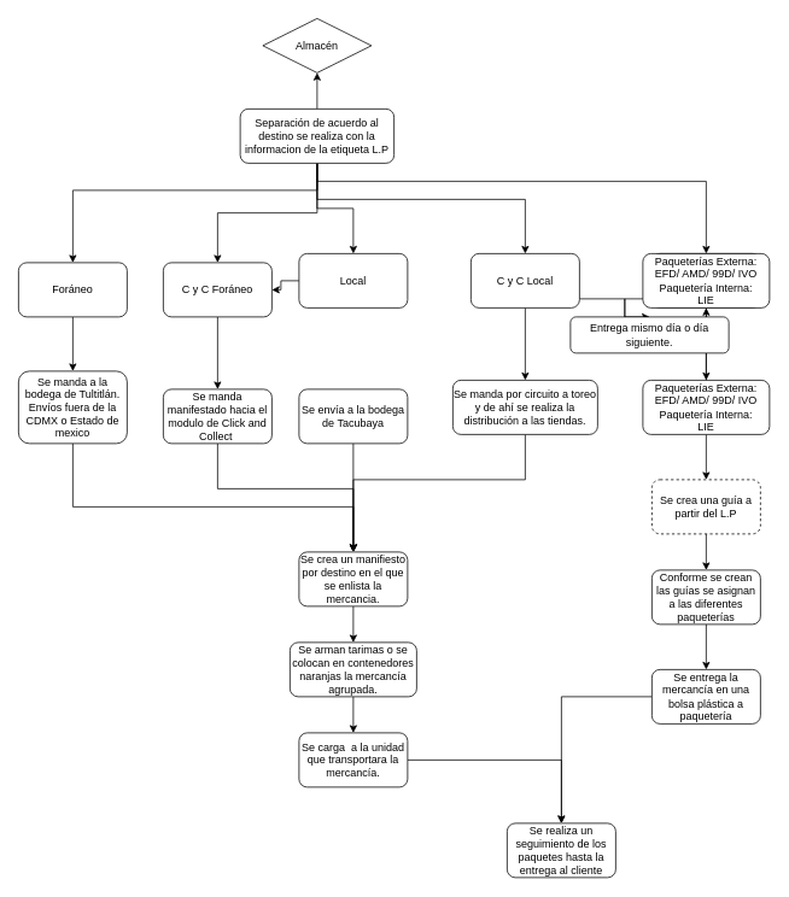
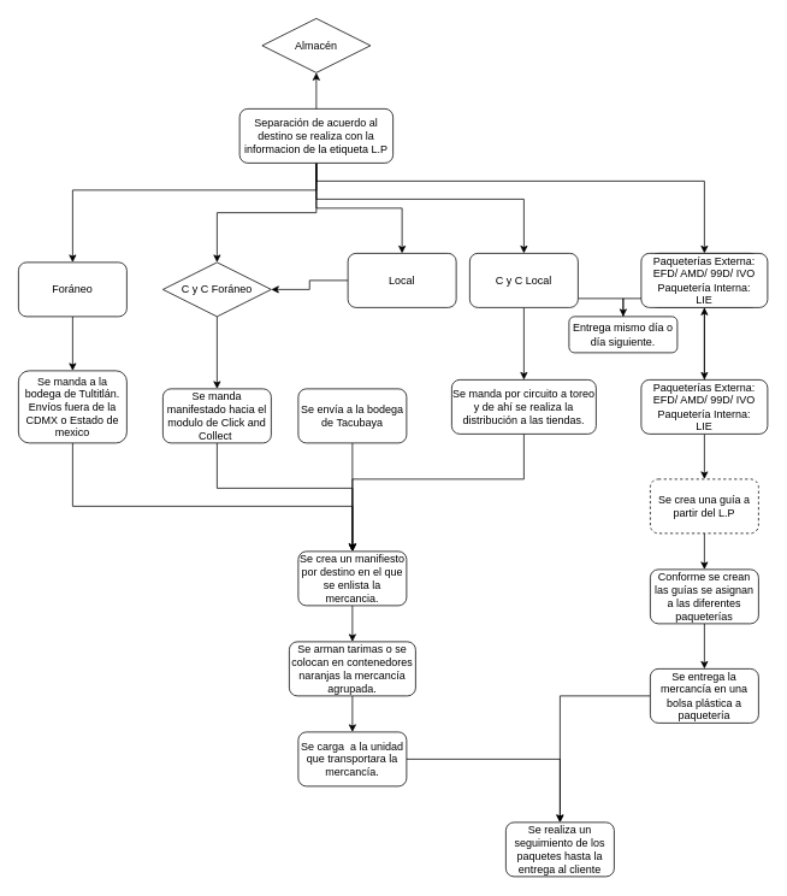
  <mxCell id="0" />
  <mxCell id="1" parent="0" />
  <mxCell id="2" value="" style="edgeStyle=orthogonalEdgeStyle;rounded=0;orthogonalLoop=1;jettySize=auto;html=1;" edge="1" parent="1" source="8" target="10"><mxGeometry relative="1" as="geometry"><Array as="points"><mxPoint x="350" y="210" /><mxPoint x="80" y="210" /></Array></mxGeometry></mxCell>
  <mxCell id="3" value="" style="edgeStyle=orthogonalEdgeStyle;rounded=0;orthogonalLoop=1;jettySize=auto;html=1;" edge="1" parent="1" source="8" target="12"><mxGeometry relative="1" as="geometry" /></mxCell>
  <mxCell id="4" value="" style="edgeStyle=orthogonalEdgeStyle;rounded=0;orthogonalLoop=1;jettySize=auto;html=1;" edge="1" parent="1" source="8" target="15"><mxGeometry relative="1" as="geometry"><Array as="points"><mxPoint x="350" y="220" /><mxPoint x="580" y="220" /></Array></mxGeometry></mxCell>
  <mxCell id="5" value="" style="edgeStyle=orthogonalEdgeStyle;rounded=0;orthogonalLoop=1;jettySize=auto;html=1;" edge="1" parent="1" source="8" target="18"><mxGeometry relative="1" as="geometry"><Array as="points"><mxPoint x="350" y="200" /><mxPoint x="780" y="200" /></Array></mxGeometry></mxCell>
  <mxCell id="6" value="" style="edgeStyle=orthogonalEdgeStyle;rounded=0;orthogonalLoop=1;jettySize=auto;html=1;" edge="1" parent="1" source="8" target="19"><mxGeometry relative="1" as="geometry" /></mxCell>
  <mxCell id="7" value="" style="edgeStyle=orthogonalEdgeStyle;rounded=0;orthogonalLoop=1;jettySize=auto;html=1;" edge="1" parent="1" source="8" target="30"><mxGeometry relative="1" as="geometry" /></mxCell>
  <mxCell id="8" value="&lt;font style=&quot;vertical-align: inherit;&quot;&gt;&lt;font style=&quot;vertical-align: inherit;&quot;&gt;Separación de acuerdo al destino se realiza con la informacion de la etiqueta L.P&lt;/font&gt;&lt;/font&gt;" style="rounded=1;whiteSpace=wrap;html=1;fontSize=12;glass=0;strokeWidth=1;shadow=0;" parent="1" vertex="1"><mxGeometry x="265" y="120" width="170" height="60" as="geometry" /></mxCell>
  <mxCell id="9" value="" style="edgeStyle=orthogonalEdgeStyle;rounded=0;orthogonalLoop=1;jettySize=auto;html=1;" edge="1" parent="1" source="10" target="21"><mxGeometry relative="1" as="geometry" /></mxCell>
  <mxCell id="10" value="&lt;font style=&quot;vertical-align: inherit;&quot;&gt;&lt;font style=&quot;vertical-align: inherit;&quot;&gt;Foráneo&lt;/font&gt;&lt;/font&gt;" style="whiteSpace=wrap;html=1;rounded=1;glass=0;strokeWidth=1;shadow=0;" vertex="1" parent="1"><mxGeometry x="20" y="290" width="120" height="60" as="geometry" /></mxCell>
  <mxCell id="11" value="" style="edgeStyle=orthogonalEdgeStyle;rounded=0;orthogonalLoop=1;jettySize=auto;html=1;" edge="1" parent="1" source="12" target="30"><mxGeometry relative="1" as="geometry" /></mxCell>
- <mxCell id="12" value="&lt;font style=&quot;vertical-align: inherit;&quot;&gt;&lt;font style=&quot;vertical-align: inherit;&quot;&gt;Local&lt;/font&gt;&lt;/font&gt;" style="rounded=1;whiteSpace=wrap;html=1;glass=0;strokeWidth=1;shadow=0;" vertex="1" parent="1"><mxGeometry x="330" y="280" width="120" height="60" as="geometry" /></mxCell>
+ <mxCell id="12" value="&lt;font style=&quot;vertical-align: inherit;&quot;&gt;&lt;font style=&quot;vertical-align: inherit;&quot;&gt;Local&lt;/font&gt;&lt;/font&gt;" style="rounded=1;whiteSpace=wrap;html=1;glass=0;strokeWidth=1;shadow=0;" vertex="1" parent="1"><mxGeometry x="385" y="280" width="120" height="60" as="geometry" /></mxCell>
  <mxCell id="13" value="" style="edgeStyle=orthogonalEdgeStyle;rounded=0;orthogonalLoop=1;jettySize=auto;html=1;" edge="1" parent="1" source="15" target="25"><mxGeometry relative="1" as="geometry" /></mxCell>
  <mxCell id="14" value="" style="edgeStyle=orthogonalEdgeStyle;rounded=0;orthogonalLoop=1;jettySize=auto;html=1;endArrow=none;" edge="1" parent="1" source="15" target="35"><mxGeometry relative="1" as="geometry"><Array as="points"><mxPoint x="690" y="330" /></Array></mxGeometry></mxCell>
  <mxCell id="15" value="&lt;font style=&quot;vertical-align: inherit;&quot;&gt;&lt;font style=&quot;vertical-align: inherit;&quot;&gt;C y C Local&lt;/font&gt;&lt;/font&gt;" style="whiteSpace=wrap;html=1;rounded=1;glass=0;strokeWidth=1;shadow=0;" vertex="1" parent="1"><mxGeometry x="520" y="280" width="120" height="60" as="geometry" /></mxCell>
  <mxCell id="16" value="" style="edgeStyle=orthogonalEdgeStyle;rounded=0;orthogonalLoop=1;jettySize=auto;html=1;" edge="1" parent="1" source="18" target="28"><mxGeometry relative="1" as="geometry" /></mxCell>
  <mxCell id="17" style="edgeStyle=orthogonalEdgeStyle;rounded=0;orthogonalLoop=1;jettySize=auto;html=1;entryX=0.5;entryY=0;entryDx=0;entryDy=0;" edge="1" parent="1" source="18" target="35"><mxGeometry relative="1" as="geometry"><Array as="points"><mxPoint x="690" y="330" /></Array></mxGeometry></mxCell>
  <mxCell id="18" value="&lt;font style=&quot;vertical-align: inherit;&quot;&gt;&lt;font style=&quot;vertical-align: inherit;&quot;&gt;Paquetería externa&lt;/font&gt;&lt;/font&gt;" style="whiteSpace=wrap;html=1;rounded=1;glass=0;strokeWidth=1;shadow=0;" vertex="1" parent="1"><mxGeometry x="720" y="280" width="120" height="60" as="geometry" /></mxCell>
  <mxCell id="19" value="&lt;font style=&quot;vertical-align: inherit;&quot;&gt;&lt;font style=&quot;vertical-align: inherit;&quot;&gt;&lt;font style=&quot;vertical-align: inherit;&quot;&gt;&lt;font style=&quot;vertical-align: inherit;&quot;&gt;Almacén&lt;/font&gt;&lt;/font&gt;&lt;/font&gt;&lt;/font&gt;" style="rhombus;whiteSpace=wrap;html=1;glass=0;strokeWidth=1;shadow=0;" vertex="1" parent="1"><mxGeometry x="290" y="20" width="120" height="60" as="geometry" /></mxCell>
  <mxCell id="20" style="edgeStyle=orthogonalEdgeStyle;rounded=0;orthogonalLoop=1;jettySize=auto;html=1;entryX=0.5;entryY=0;entryDx=0;entryDy=0;" edge="1" parent="1" source="21" target="34"><mxGeometry relative="1" as="geometry"><Array as="points"><mxPoint x="80" y="560" /><mxPoint x="390" y="560" /></Array></mxGeometry></mxCell>
  <mxCell id="21" value="&lt;font style=&quot;vertical-align: inherit;&quot;&gt;&lt;font style=&quot;vertical-align: inherit;&quot;&gt;&lt;font style=&quot;vertical-align: inherit;&quot;&gt;&lt;font style=&quot;vertical-align: inherit;&quot;&gt;Se manda a la bodega de Tultitlán. &lt;/font&gt;&lt;font style=&quot;vertical-align: inherit;&quot;&gt;Envíos fuera de la CDMX o Estado de mexico&lt;/font&gt;&lt;/font&gt;&lt;/font&gt;&lt;/font&gt;" style="whiteSpace=wrap;html=1;rounded=1;glass=0;strokeWidth=1;shadow=0;" vertex="1" parent="1"><mxGeometry x="20" y="410" width="120" height="80" as="geometry" /></mxCell>
  <mxCell id="22" value="" style="edgeStyle=orthogonalEdgeStyle;rounded=0;orthogonalLoop=1;jettySize=auto;html=1;" edge="1" parent="1" source="23" target="34"><mxGeometry relative="1" as="geometry" /></mxCell>
  <mxCell id="23" value="&lt;font style=&quot;vertical-align: inherit;&quot;&gt;&lt;font style=&quot;vertical-align: inherit;&quot;&gt;Se envía a la bodega de Tacubaya&lt;/font&gt;&lt;/font&gt;" style="rounded=1;whiteSpace=wrap;html=1;glass=0;strokeWidth=1;shadow=0;" vertex="1" parent="1"><mxGeometry x="330" y="430" width="120" height="60" as="geometry" /></mxCell>
  <mxCell id="24" style="edgeStyle=orthogonalEdgeStyle;rounded=0;orthogonalLoop=1;jettySize=auto;html=1;entryX=0.5;entryY=0;entryDx=0;entryDy=0;" edge="1" parent="1" source="25" target="34"><mxGeometry relative="1" as="geometry"><Array as="points"><mxPoint x="580" y="530" /><mxPoint x="390" y="530" /></Array></mxGeometry></mxCell>
  <mxCell id="25" value="&lt;font style=&quot;vertical-align: inherit;&quot;&gt;&lt;font style=&quot;vertical-align: inherit;&quot;&gt;&lt;font style=&quot;vertical-align: inherit;&quot;&gt;&lt;font style=&quot;vertical-align: inherit;&quot;&gt;&lt;font style=&quot;vertical-align: inherit;&quot;&gt;&lt;font style=&quot;vertical-align: inherit;&quot;&gt;Se manda por circuito a toreo y de ahí se realiza la distribución a las tiendas.&lt;/font&gt;&lt;/font&gt;&lt;/font&gt;&lt;/font&gt;&lt;/font&gt;&lt;/font&gt;" style="whiteSpace=wrap;html=1;rounded=1;glass=0;strokeWidth=1;shadow=0;" vertex="1" parent="1"><mxGeometry x="500" y="420" width="160" height="60" as="geometry" /></mxCell>
  <mxCell id="26" value="" style="edgeStyle=orthogonalEdgeStyle;rounded=0;orthogonalLoop=1;jettySize=auto;html=1;" edge="1" parent="1" source="28" target="37"><mxGeometry relative="1" as="geometry" /></mxCell>
  <mxCell id="27" value="" style="edgeStyle=orthogonalEdgeStyle;rounded=0;orthogonalLoop=1;jettySize=auto;html=1;" edge="1" parent="1" source="28" target="47"><mxGeometry relative="1" as="geometry" /></mxCell>
  <mxCell id="28" value="&lt;font style=&quot;vertical-align: inherit;&quot;&gt;&lt;font style=&quot;vertical-align: inherit;&quot;&gt;Paqueterías Externa:&lt;br&gt;EFD/ AMD/ 99D/ IVO&lt;br&gt;Paquetería Interna:&lt;br&gt;LIE&lt;br&gt;&lt;/font&gt;&lt;/font&gt;" style="whiteSpace=wrap;html=1;rounded=1;glass=0;strokeWidth=1;shadow=0;" vertex="1" parent="1"><mxGeometry x="710" y="420" width="140" height="60" as="geometry" /></mxCell>
  <mxCell id="29" value="" style="edgeStyle=orthogonalEdgeStyle;rounded=0;orthogonalLoop=1;jettySize=auto;html=1;" edge="1" parent="1" source="30" target="32"><mxGeometry relative="1" as="geometry" /></mxCell>
- <mxCell id="30" value="&lt;font style=&quot;vertical-align: inherit;&quot;&gt;&lt;font style=&quot;vertical-align: inherit;&quot;&gt;C y C Foráneo&lt;/font&gt;&lt;/font&gt;" style="whiteSpace=wrap;html=1;rounded=1;glass=0;strokeWidth=1;shadow=0;" vertex="1" parent="1"><mxGeometry x="180" y="290" width="120" height="60" as="geometry" /></mxCell>
+ <mxCell id="30" value="&lt;font style=&quot;vertical-align: inherit;&quot;&gt;&lt;font style=&quot;vertical-align: inherit;&quot;&gt;C y C Foráneo&lt;/font&gt;&lt;/font&gt;" style="rhombus;whiteSpace=wrap;html=1;glass=0;strokeWidth=1;shadow=0;" vertex="1" parent="1"><mxGeometry x="180" y="290" width="120" height="60" as="geometry" /></mxCell>
  <mxCell id="31" style="edgeStyle=orthogonalEdgeStyle;rounded=0;orthogonalLoop=1;jettySize=auto;html=1;" edge="1" parent="1" source="32" target="34"><mxGeometry relative="1" as="geometry"><Array as="points"><mxPoint x="240" y="540" /><mxPoint x="390" y="540" /></Array></mxGeometry></mxCell>
  <mxCell id="32" value="&lt;font style=&quot;vertical-align: inherit;&quot;&gt;&lt;font style=&quot;vertical-align: inherit;&quot;&gt;Se manda manifestado hacia el modulo de Click and Collect&amp;nbsp;&lt;/font&gt;&lt;/font&gt;" style="whiteSpace=wrap;html=1;rounded=1;glass=0;strokeWidth=1;shadow=0;" vertex="1" parent="1"><mxGeometry x="180" y="430" width="120" height="60" as="geometry" /></mxCell>
  <mxCell id="33" value="" style="edgeStyle=orthogonalEdgeStyle;rounded=0;orthogonalLoop=1;jettySize=auto;html=1;" edge="1" parent="1" source="34" target="44"><mxGeometry relative="1" as="geometry" /></mxCell>
  <mxCell id="34" value="Se crea un manifiesto por destino en el que se enlista la mercancia." style="whiteSpace=wrap;html=1;rounded=1;glass=0;strokeWidth=1;shadow=0;" vertex="1" parent="1"><mxGeometry x="330" y="610" width="120" height="60" as="geometry" /></mxCell>
- <mxCell id="35" value="Entrega mismo día o día siguiente." style="whiteSpace=wrap;html=1;rounded=1;glass=0;strokeWidth=1;shadow=0;" vertex="1" parent="1"><mxGeometry x="630" y="350" width="175" height="40" as="geometry" /></mxCell>
+ <mxCell id="35" value="Entrega mismo día o día siguiente." style="whiteSpace=wrap;html=1;rounded=1;glass=0;strokeWidth=1;shadow=0;" vertex="1" parent="1"><mxGeometry x="630" y="350" width="120" height="40" as="geometry" /></mxCell>
  <mxCell id="36" value="" style="edgeStyle=orthogonalEdgeStyle;rounded=0;orthogonalLoop=1;jettySize=auto;html=1;" edge="1" parent="1" source="37" target="39"><mxGeometry relative="1" as="geometry" /></mxCell>
  <mxCell id="37" value="Se crea una guía a partir del L.P" style="whiteSpace=wrap;html=1;rounded=1;glass=0;strokeWidth=1;shadow=0;dashed=1;" vertex="1" parent="1"><mxGeometry x="720" y="530" width="120" height="60" as="geometry" /></mxCell>
  <mxCell id="38" value="" style="edgeStyle=orthogonalEdgeStyle;rounded=0;orthogonalLoop=1;jettySize=auto;html=1;" edge="1" parent="1" source="39" target="41"><mxGeometry relative="1" as="geometry" /></mxCell>
  <mxCell id="39" value="Conforme se crean las guías se asignan a las diferentes paqueterías" style="whiteSpace=wrap;html=1;rounded=1;glass=0;strokeWidth=1;shadow=0;" vertex="1" parent="1"><mxGeometry x="720" y="630" width="120" height="60" as="geometry" /></mxCell>
  <mxCell id="40" value="" style="edgeStyle=orthogonalEdgeStyle;rounded=0;orthogonalLoop=1;jettySize=auto;html=1;" edge="1" parent="1" source="41" target="42"><mxGeometry relative="1" as="geometry" /></mxCell>
  <mxCell id="41" value="Se entrega la mercancía en una bolsa plástica a paquetería" style="whiteSpace=wrap;html=1;rounded=1;glass=0;strokeWidth=1;shadow=0;" vertex="1" parent="1"><mxGeometry x="720" y="740" width="120" height="60" as="geometry" /></mxCell>
  <mxCell id="42" value="Se realiza un seguimiento de los paquetes hasta la entrega al cliente" style="whiteSpace=wrap;html=1;rounded=1;glass=0;strokeWidth=1;shadow=0;" vertex="1" parent="1"><mxGeometry x="560" y="910" width="120" height="60" as="geometry" /></mxCell>
  <mxCell id="43" value="" style="edgeStyle=orthogonalEdgeStyle;rounded=0;orthogonalLoop=1;jettySize=auto;html=1;" edge="1" parent="1" source="44" target="46"><mxGeometry relative="1" as="geometry" /></mxCell>
  <mxCell id="44" value="Se arman tarimas o se colocan en contenedores naranjas la mercancía agrupada." style="whiteSpace=wrap;html=1;rounded=1;glass=0;strokeWidth=1;shadow=0;" vertex="1" parent="1"><mxGeometry x="320" y="710" width="140" height="60" as="geometry" /></mxCell>
  <mxCell id="45" style="edgeStyle=orthogonalEdgeStyle;rounded=0;orthogonalLoop=1;jettySize=auto;html=1;" edge="1" parent="1" source="46" target="42"><mxGeometry relative="1" as="geometry" /></mxCell>
  <mxCell id="46" value="Se carga&amp;nbsp; a la unidad que transportara la mercancía." style="whiteSpace=wrap;html=1;rounded=1;glass=0;strokeWidth=1;shadow=0;" vertex="1" parent="1"><mxGeometry x="330" y="810" width="120" height="60" as="geometry" /></mxCell>
  <mxCell id="47" value="&lt;font style=&quot;vertical-align: inherit;&quot;&gt;&lt;font style=&quot;vertical-align: inherit;&quot;&gt;Paqueterías Externa:&lt;br&gt;EFD/ AMD/ 99D/ IVO&lt;br&gt;Paquetería Interna:&lt;br&gt;LIE&lt;br&gt;&lt;/font&gt;&lt;/font&gt;" style="whiteSpace=wrap;html=1;rounded=1;glass=0;strokeWidth=1;shadow=0;" vertex="1" parent="1"><mxGeometry x="710" y="280" width="140" height="60" as="geometry" /></mxCell>
